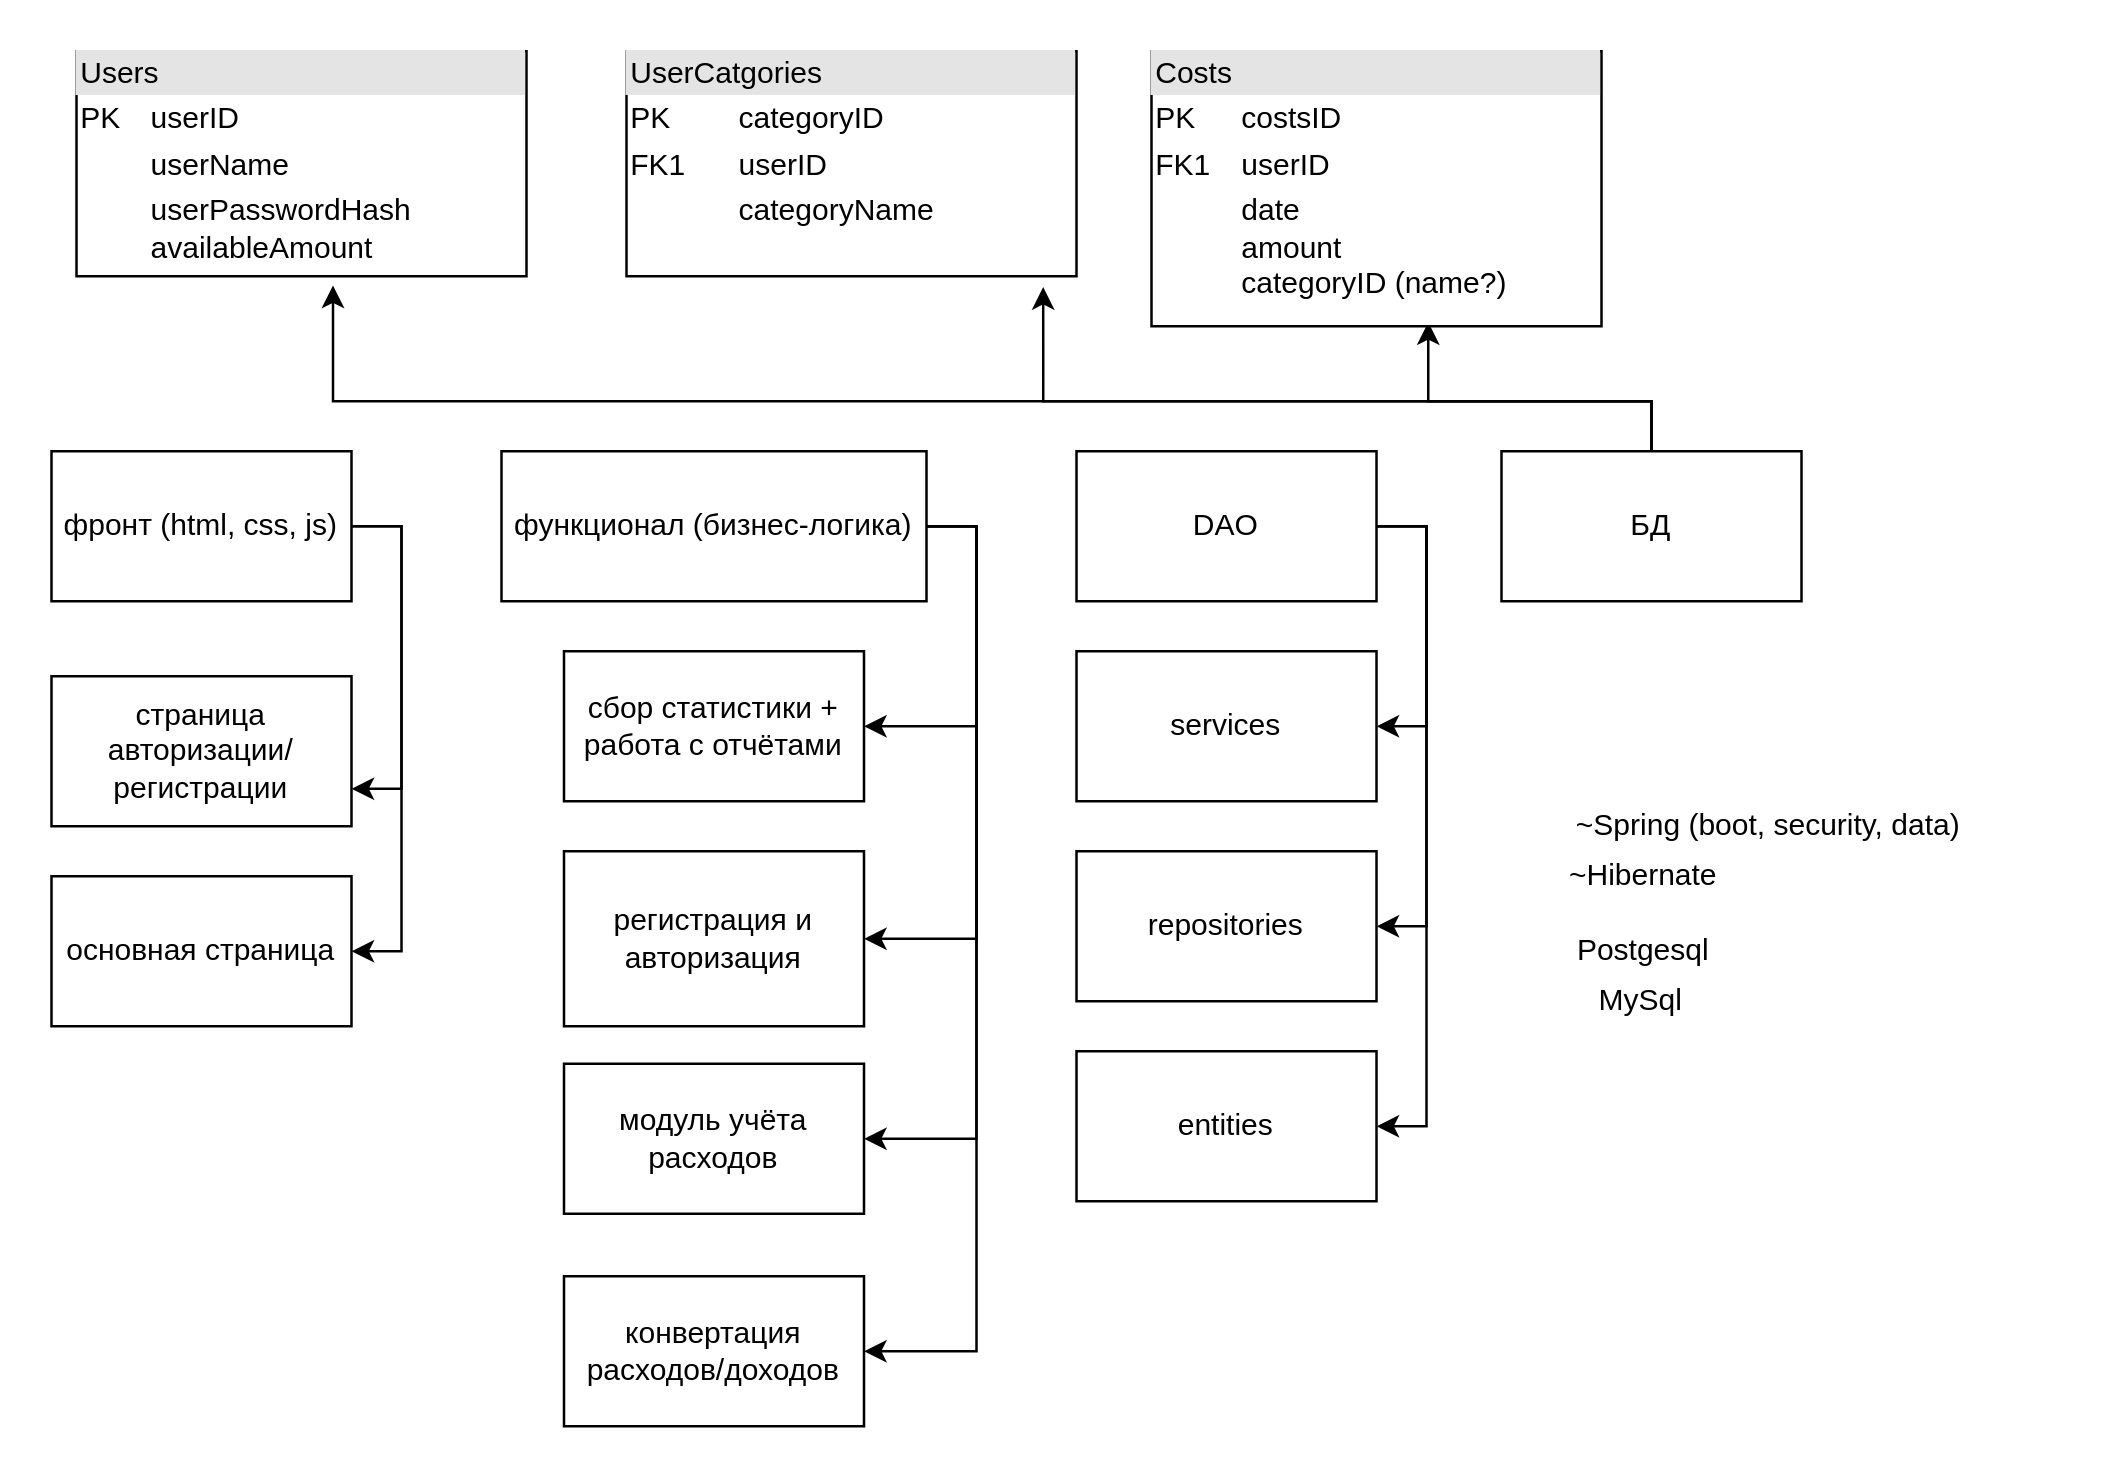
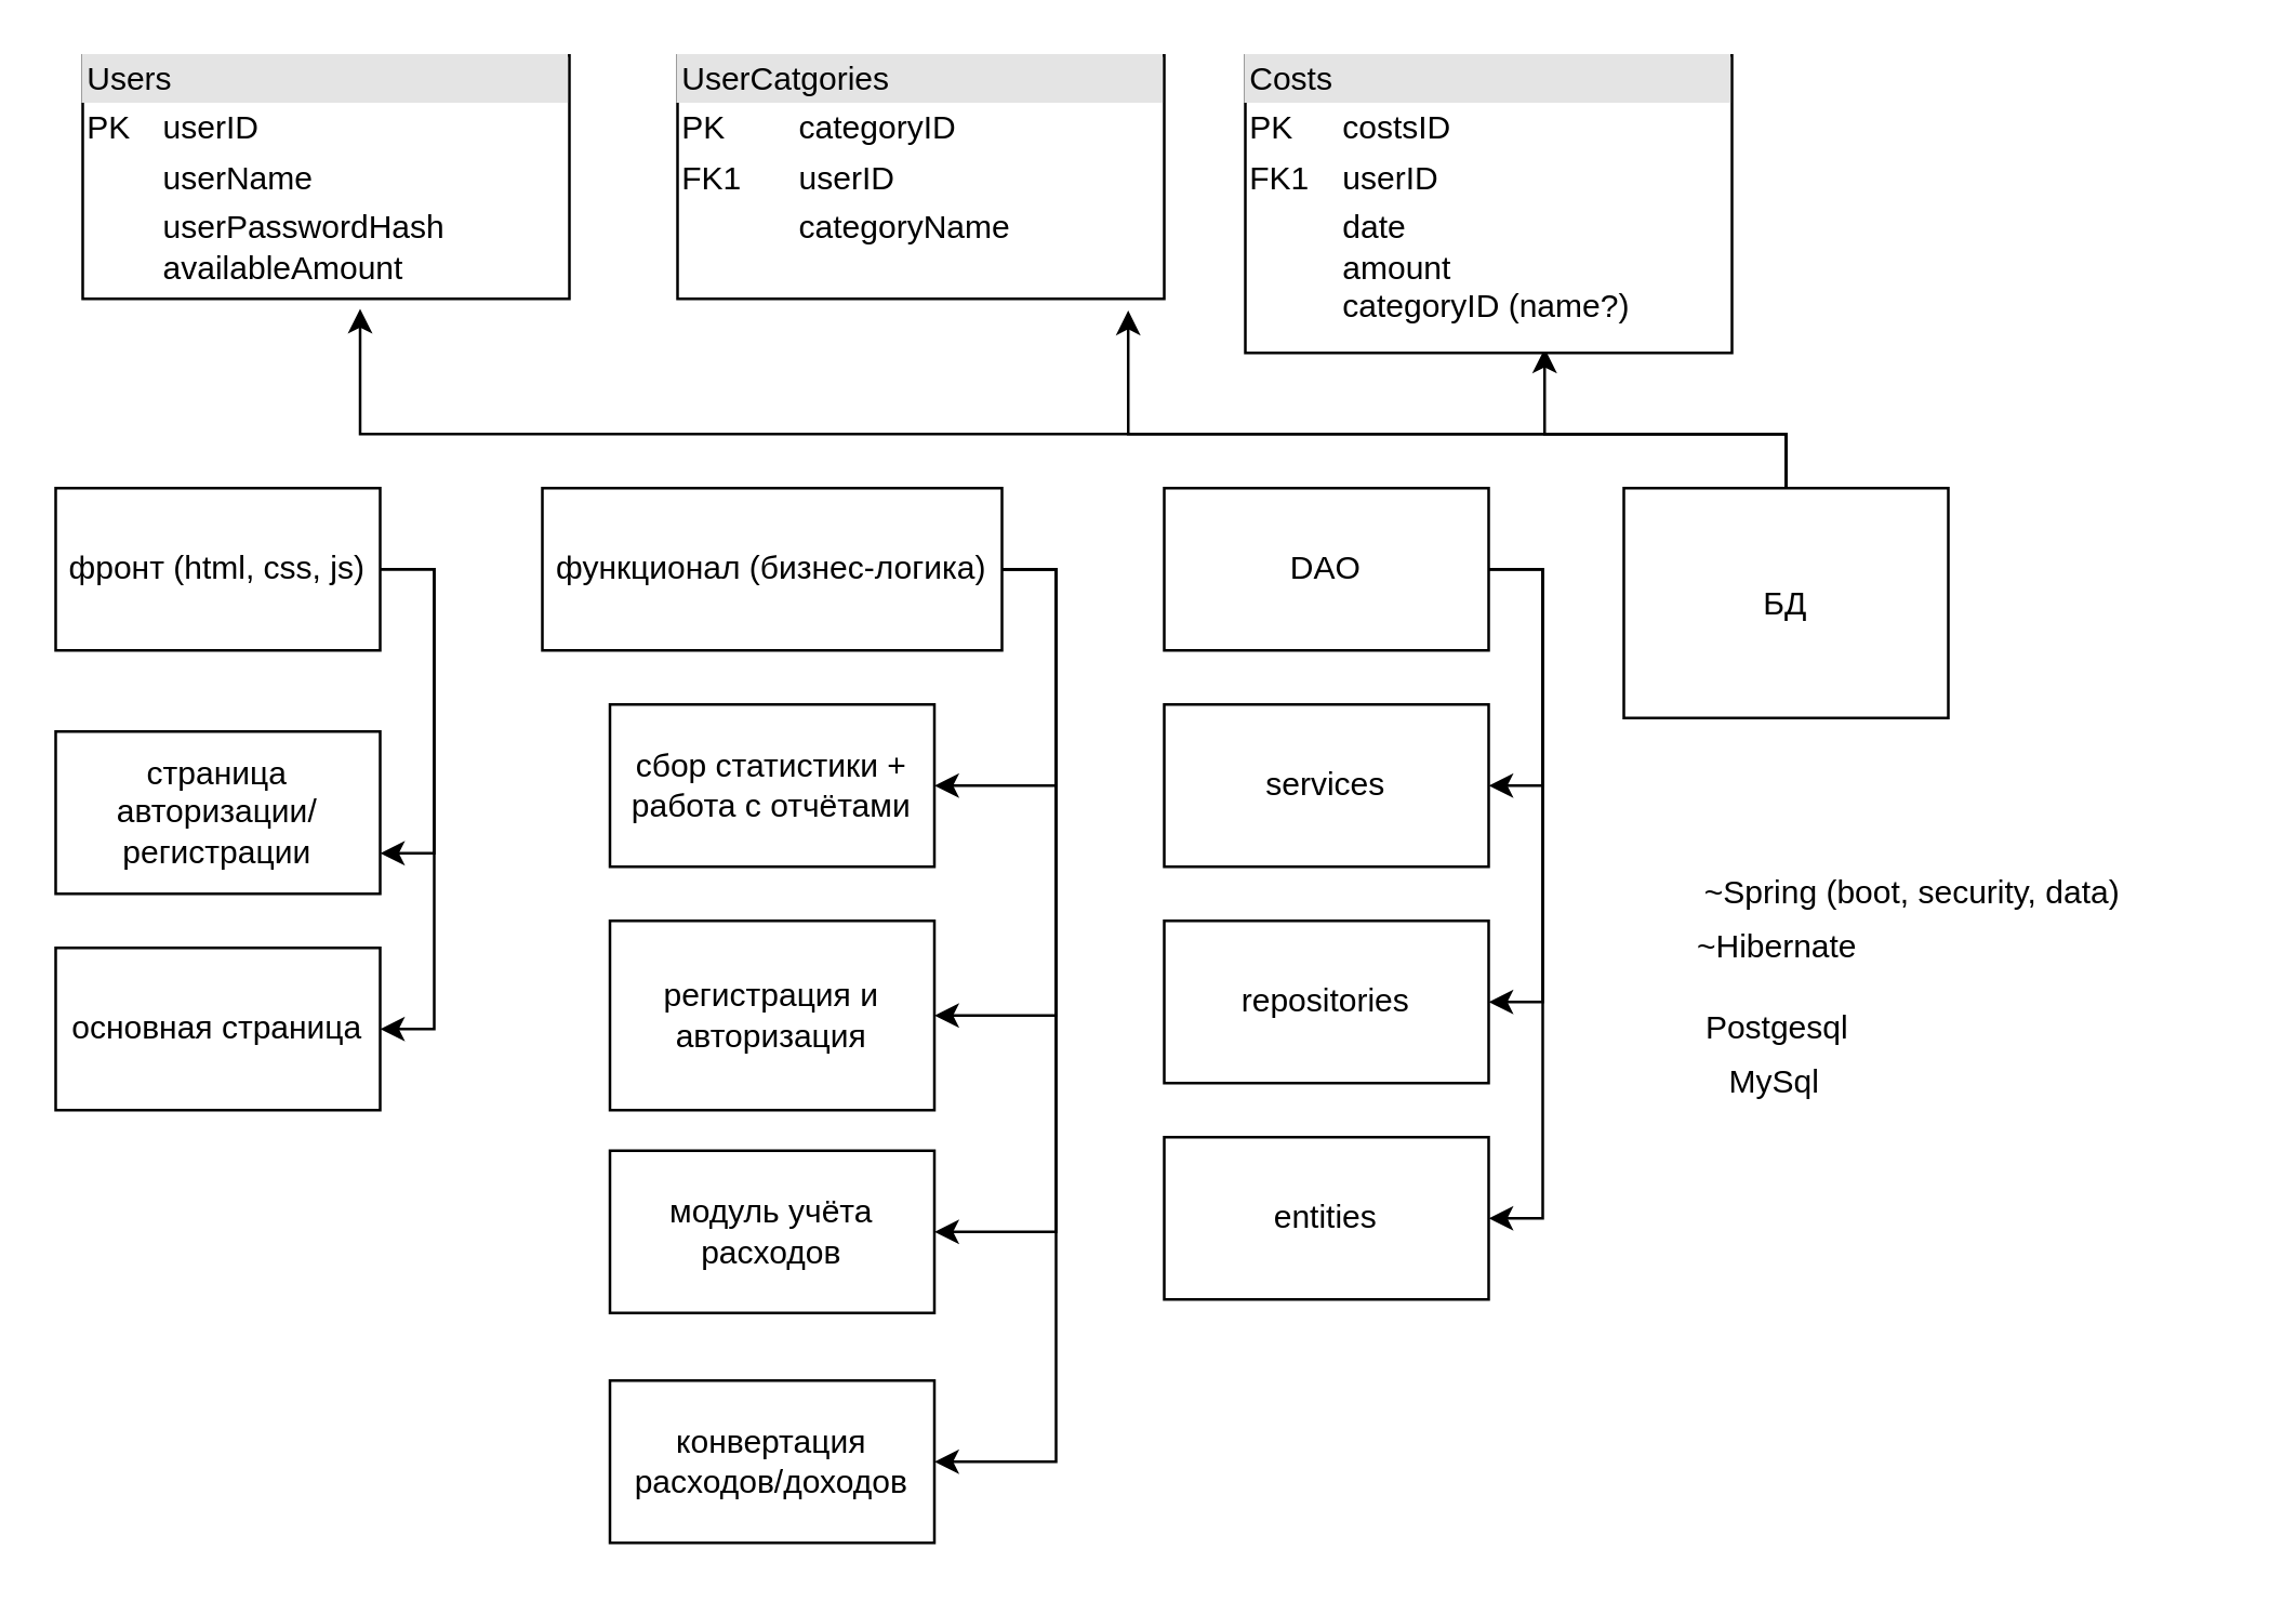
  <mxCell id="0" />
  <mxCell id="1" parent="0" />
  <mxCell id="2" value="&lt;div style=&quot;box-sizing: border-box ; width: 100% ; background: #e4e4e4 ; padding: 2px&quot;&gt;Users&lt;/div&gt;&lt;table style=&quot;width: 100% ; font-size: 1em&quot; cellpadding=&quot;2&quot; cellspacing=&quot;0&quot;&gt;&lt;tbody&gt;&lt;tr&gt;&lt;td&gt;PK&lt;/td&gt;&lt;td&gt;userID&lt;/td&gt;&lt;/tr&gt;&lt;tr&gt;&lt;td&gt;&lt;br&gt;&lt;/td&gt;&lt;td&gt;userName&lt;/td&gt;&lt;/tr&gt;&lt;tr&gt;&lt;td&gt;&lt;/td&gt;&lt;td&gt;userPasswordHash&lt;br&gt;availableAmount&lt;/td&gt;&lt;/tr&gt;&lt;/tbody&gt;&lt;/table&gt;" style="verticalAlign=top;align=left;overflow=fill;html=1;" parent="1" vertex="1"><mxGeometry x="30" y="20" width="180" height="90" as="geometry" /></mxCell>
  <mxCell id="3" style="edgeStyle=orthogonalEdgeStyle;rounded=0;orthogonalLoop=1;jettySize=auto;html=1;exitX=1;exitY=0.5;exitDx=0;exitDy=0;entryX=1;entryY=0.75;entryDx=0;entryDy=0;" parent="1" source="5" target="30" edge="1"><mxGeometry relative="1" as="geometry" /></mxCell>
  <mxCell id="4" style="edgeStyle=orthogonalEdgeStyle;rounded=0;orthogonalLoop=1;jettySize=auto;html=1;exitX=1;exitY=0.5;exitDx=0;exitDy=0;entryX=1;entryY=0.5;entryDx=0;entryDy=0;" parent="1" source="5" target="31" edge="1"><mxGeometry relative="1" as="geometry" /></mxCell>
  <mxCell id="5" value="фронт (html, css, js)" style="rounded=0;whiteSpace=wrap;html=1;" parent="1" vertex="1"><mxGeometry x="20" y="180" width="120" height="60" as="geometry" /></mxCell>
  <mxCell id="6" style="edgeStyle=orthogonalEdgeStyle;rounded=0;orthogonalLoop=1;jettySize=auto;html=1;entryX=0.615;entryY=0.985;entryDx=0;entryDy=0;entryPerimeter=0;" parent="1" source="9" target="19" edge="1"><mxGeometry relative="1" as="geometry"><Array as="points"><mxPoint x="660" y="160" /><mxPoint x="571" y="160" /></Array></mxGeometry></mxCell>
  <mxCell id="7" style="edgeStyle=orthogonalEdgeStyle;rounded=0;orthogonalLoop=1;jettySize=auto;html=1;entryX=0.926;entryY=1.048;entryDx=0;entryDy=0;entryPerimeter=0;" parent="1" source="9" target="20" edge="1"><mxGeometry relative="1" as="geometry"><Array as="points"><mxPoint x="660" y="160" /><mxPoint x="417" y="160" /></Array></mxGeometry></mxCell>
  <mxCell id="8" style="edgeStyle=orthogonalEdgeStyle;rounded=0;orthogonalLoop=1;jettySize=auto;html=1;entryX=0.57;entryY=1.041;entryDx=0;entryDy=0;entryPerimeter=0;" parent="1" source="9" target="2" edge="1"><mxGeometry relative="1" as="geometry"><Array as="points"><mxPoint x="660" y="160" /><mxPoint x="133" y="160" /></Array></mxGeometry></mxCell>
- <mxCell id="9" value="БД" style="rounded=0;whiteSpace=wrap;html=1;" parent="1" vertex="1"><mxGeometry x="600" y="180" width="120" height="60" as="geometry" /></mxCell>
+ <mxCell id="9" value="БД" style="rounded=0;whiteSpace=wrap;html=1;" parent="1" vertex="1"><mxGeometry x="600" y="180" width="120" height="85" as="geometry" /></mxCell>
  <mxCell id="10" style="edgeStyle=orthogonalEdgeStyle;rounded=0;orthogonalLoop=1;jettySize=auto;html=1;exitX=1;exitY=0.5;exitDx=0;exitDy=0;entryX=1;entryY=0.5;entryDx=0;entryDy=0;" parent="1" source="14" target="21" edge="1"><mxGeometry relative="1" as="geometry" /></mxCell>
  <mxCell id="11" style="edgeStyle=orthogonalEdgeStyle;rounded=0;orthogonalLoop=1;jettySize=auto;html=1;exitX=1;exitY=0.5;exitDx=0;exitDy=0;entryX=1;entryY=0.5;entryDx=0;entryDy=0;" parent="1" source="14" target="26" edge="1"><mxGeometry relative="1" as="geometry" /></mxCell>
  <mxCell id="12" style="edgeStyle=orthogonalEdgeStyle;rounded=0;orthogonalLoop=1;jettySize=auto;html=1;exitX=1;exitY=0.5;exitDx=0;exitDy=0;entryX=1;entryY=0.5;entryDx=0;entryDy=0;" parent="1" source="14" target="32" edge="1"><mxGeometry relative="1" as="geometry" /></mxCell>
  <mxCell id="13" style="edgeStyle=orthogonalEdgeStyle;rounded=0;orthogonalLoop=1;jettySize=auto;html=1;exitX=1;exitY=0.5;exitDx=0;exitDy=0;entryX=1;entryY=0.5;entryDx=0;entryDy=0;" parent="1" source="14" target="33" edge="1"><mxGeometry relative="1" as="geometry" /></mxCell>
  <mxCell id="14" value="функционал (бизнес-логика)" style="rounded=0;whiteSpace=wrap;html=1;" parent="1" vertex="1"><mxGeometry x="200" y="180" width="170" height="60" as="geometry" /></mxCell>
  <mxCell id="15" value="~Spring (boot, security, data)" style="text;html=1;strokeColor=none;fillColor=none;align=center;verticalAlign=middle;whiteSpace=wrap;rounded=0;" parent="1" vertex="1"><mxGeometry x="587" y="320" width="240" height="20" as="geometry" /></mxCell>
  <mxCell id="16" value="~Hibernate" style="text;html=1;strokeColor=none;fillColor=none;align=center;verticalAlign=middle;whiteSpace=wrap;rounded=0;" parent="1" vertex="1"><mxGeometry x="637" y="340" width="40" height="20" as="geometry" /></mxCell>
  <mxCell id="17" value="Postgesql" style="text;html=1;strokeColor=none;fillColor=none;align=center;verticalAlign=middle;whiteSpace=wrap;rounded=0;" parent="1" vertex="1"><mxGeometry x="637" y="370" width="40" height="20" as="geometry" /></mxCell>
  <mxCell id="18" value="MySql" style="text;html=1;strokeColor=none;fillColor=none;align=center;verticalAlign=middle;whiteSpace=wrap;rounded=0;" parent="1" vertex="1"><mxGeometry x="611" y="390" width="90" height="20" as="geometry" /></mxCell>
  <mxCell id="19" value="&lt;div style=&quot;box-sizing: border-box ; width: 100% ; background: #e4e4e4 ; padding: 2px&quot;&gt;Costs&lt;/div&gt;&lt;table style=&quot;width: 100% ; font-size: 1em&quot; cellpadding=&quot;2&quot; cellspacing=&quot;0&quot;&gt;&lt;tbody&gt;&lt;tr&gt;&lt;td&gt;PK&lt;/td&gt;&lt;td&gt;costsID&lt;/td&gt;&lt;/tr&gt;&lt;tr&gt;&lt;td&gt;FK1&lt;/td&gt;&lt;td&gt;userID&lt;/td&gt;&lt;/tr&gt;&lt;tr&gt;&lt;td&gt;&lt;/td&gt;&lt;td&gt;date&lt;br&gt;amount&lt;br&gt;categoryID (name?)&lt;/td&gt;&lt;/tr&gt;&lt;/tbody&gt;&lt;/table&gt;" style="verticalAlign=top;align=left;overflow=fill;html=1;" parent="1" vertex="1"><mxGeometry x="460" y="20" width="180" height="110" as="geometry" /></mxCell>
  <mxCell id="20" value="&lt;div style=&quot;box-sizing: border-box ; width: 100% ; background: #e4e4e4 ; padding: 2px&quot;&gt;UserCatgories&lt;/div&gt;&lt;table style=&quot;width: 100% ; font-size: 1em&quot; cellpadding=&quot;2&quot; cellspacing=&quot;0&quot;&gt;&lt;tbody&gt;&lt;tr&gt;&lt;td&gt;PK&lt;/td&gt;&lt;td&gt;categoryID&lt;/td&gt;&lt;/tr&gt;&lt;tr&gt;&lt;td&gt;FK1&lt;/td&gt;&lt;td&gt;userID&lt;/td&gt;&lt;/tr&gt;&lt;tr&gt;&lt;td&gt;&lt;/td&gt;&lt;td&gt;categoryName&lt;/td&gt;&lt;/tr&gt;&lt;/tbody&gt;&lt;/table&gt;" style="verticalAlign=top;align=left;overflow=fill;html=1;" parent="1" vertex="1"><mxGeometry x="250" y="20" width="180" height="90" as="geometry" /></mxCell>
  <mxCell id="21" value="сбор статистики + работа с отчётами" style="rounded=0;whiteSpace=wrap;html=1;" parent="1" vertex="1"><mxGeometry x="225" y="260" width="120" height="60" as="geometry" /></mxCell>
  <mxCell id="22" style="edgeStyle=orthogonalEdgeStyle;rounded=0;orthogonalLoop=1;jettySize=auto;html=1;exitX=1;exitY=0.5;exitDx=0;exitDy=0;entryX=1;entryY=0.5;entryDx=0;entryDy=0;" parent="1" source="25" target="27" edge="1"><mxGeometry relative="1" as="geometry" /></mxCell>
  <mxCell id="23" style="edgeStyle=orthogonalEdgeStyle;rounded=0;orthogonalLoop=1;jettySize=auto;html=1;exitX=1;exitY=0.5;exitDx=0;exitDy=0;entryX=1;entryY=0.5;entryDx=0;entryDy=0;" parent="1" source="25" target="28" edge="1"><mxGeometry relative="1" as="geometry" /></mxCell>
  <mxCell id="24" style="edgeStyle=orthogonalEdgeStyle;rounded=0;orthogonalLoop=1;jettySize=auto;html=1;exitX=1;exitY=0.5;exitDx=0;exitDy=0;entryX=1;entryY=0.5;entryDx=0;entryDy=0;" parent="1" source="25" target="29" edge="1"><mxGeometry relative="1" as="geometry" /></mxCell>
  <mxCell id="25" value="DAO" style="rounded=0;whiteSpace=wrap;html=1;" parent="1" vertex="1"><mxGeometry x="430" y="180" width="120" height="60" as="geometry" /></mxCell>
  <mxCell id="26" value="регистрация и авторизация" style="rounded=0;whiteSpace=wrap;html=1;" parent="1" vertex="1"><mxGeometry x="225" y="340" width="120" height="70" as="geometry" /></mxCell>
  <mxCell id="27" value="services" style="rounded=0;whiteSpace=wrap;html=1;" parent="1" vertex="1"><mxGeometry x="430" y="260" width="120" height="60" as="geometry" /></mxCell>
  <mxCell id="28" value="repositories" style="rounded=0;whiteSpace=wrap;html=1;" parent="1" vertex="1"><mxGeometry x="430" y="340" width="120" height="60" as="geometry" /></mxCell>
  <mxCell id="29" value="entities" style="rounded=0;whiteSpace=wrap;html=1;" parent="1" vertex="1"><mxGeometry x="430" y="420" width="120" height="60" as="geometry" /></mxCell>
  <mxCell id="30" value="страница авторизации/регистрации" style="rounded=0;whiteSpace=wrap;html=1;" parent="1" vertex="1"><mxGeometry x="20" y="270" width="120" height="60" as="geometry" /></mxCell>
  <mxCell id="31" value="основная страница" style="rounded=0;whiteSpace=wrap;html=1;" parent="1" vertex="1"><mxGeometry x="20" y="350" width="120" height="60" as="geometry" /></mxCell>
  <mxCell id="32" value="модуль учёта расходов" style="rounded=0;whiteSpace=wrap;html=1;" parent="1" vertex="1"><mxGeometry x="225" y="425" width="120" height="60" as="geometry" /></mxCell>
  <mxCell id="33" value="конвертация расходов/доходов" style="rounded=0;whiteSpace=wrap;html=1;" parent="1" vertex="1"><mxGeometry x="225" y="510" width="120" height="60" as="geometry" /></mxCell>
